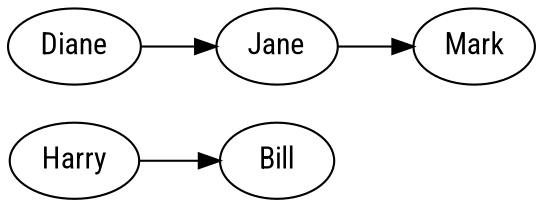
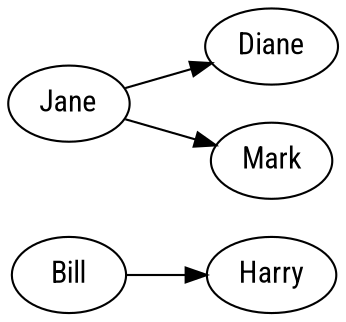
  strict digraph {
    fontname="Roboto Condensed"
    rankdir=LR
    node [fontname="Roboto Condensed"]
    edge [fontname="Roboto Condensed"]
    Harry
    Bill
    Jane
    Diane
    Mark
-   Harry -> Bill
-   Diane -> Jane
+   Bill -> Harry
+   Jane -> Diane
    Jane -> Mark
  }
